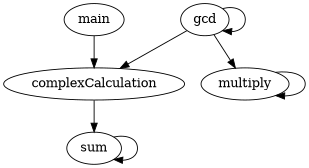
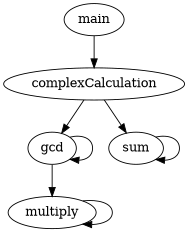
  digraph {
    main
    complexCalculation
    gcd
    sum
    multiply
    main -> complexCalculation
-   gcd -> complexCalculation
+   complexCalculation -> gcd
    complexCalculation -> sum
    gcd -> gcd
    gcd -> multiply
    sum -> sum
    multiply -> multiply
  }
